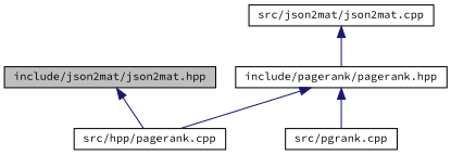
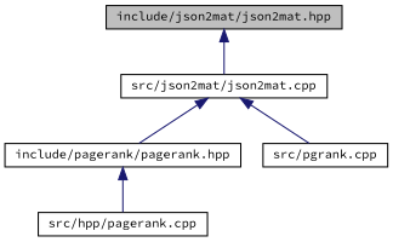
  digraph {
    fontname="Source Code Pro"
    node [color=black fillcolor=white fontname="Source Code Pro" fontsize=10 shape=record style=filled]
    edge [color=midnightblue dir=back fontname="Source Code Pro" fontsize=10 labelfontname=Helvetica labelfontsize=10 style=solid]
    n1 [fillcolor=grey75 fontcolor=black height=0.2 label="include/json2mat/json2mat.hpp" width=0.4]
    n2 [height=0.2 label="src/json2mat/json2mat.cpp" width=0.4]
    n3 [height=0.2 label="include/pagerank/pagerank.hpp" width=0.4]
    n4 [height=0.2 label="src/hpp/pagerank.cpp" width=0.4]
    n5 [height=0.2 label="src/pgrank.cpp" width=0.4]
-   n1 -> n4
+   n1 -> n2
    n2 -> n3
    n3 -> n4
-   n3 -> n5
+   n2 -> n5
  }
